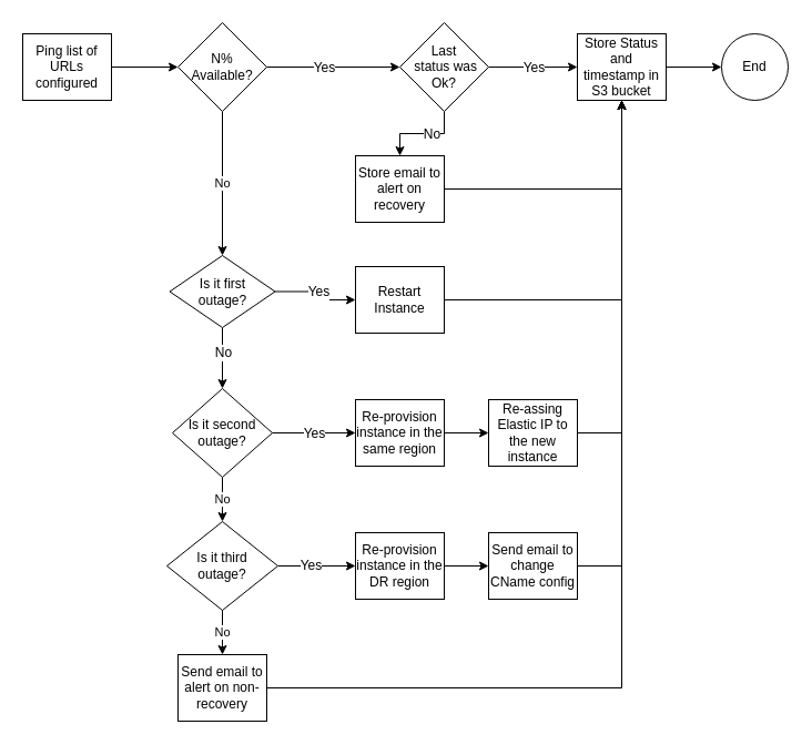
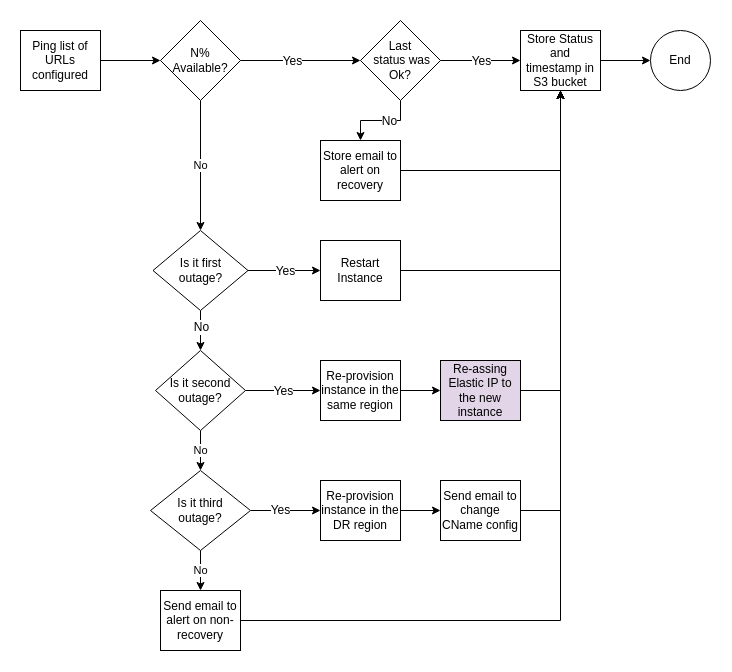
  <mxCell id="0" />
  <mxCell id="1" parent="0" />
  <mxCell id="2" value="Ping list of URLs configured" style="rounded=0;whiteSpace=wrap;html=1;fontFamily=Helvetica;fontSize=12;fontColor=#000000;align=center;" parent="1" vertex="1"><mxGeometry x="20" y="30" width="80" height="60" as="geometry" /></mxCell>
  <mxCell id="3" value="No" style="edgeStyle=none;rounded=0;orthogonalLoop=1;jettySize=auto;html=1;entryX=0.5;entryY=0;entryDx=0;entryDy=0;" parent="1" source="4" target="13" edge="1"><mxGeometry relative="1" as="geometry"><mxPoint x="200" y="220" as="targetPoint" /></mxGeometry></mxCell>
  <mxCell id="4" value="N%&lt;br&gt;Available?" style="rhombus;whiteSpace=wrap;html=1;fontFamily=Helvetica;fontSize=12;fontColor=#000000;align=center;" parent="1" vertex="1"><mxGeometry x="160" y="20" width="80" height="80" as="geometry" /></mxCell>
  <mxCell id="5" value="Store Status and timestamp in S3 bucket" style="rounded=0;whiteSpace=wrap;html=1;fontFamily=Helvetica;fontSize=12;fontColor=#000000;align=center;" parent="1" vertex="1"><mxGeometry x="520" y="30" width="80" height="60" as="geometry" /></mxCell>
  <mxCell id="6" value="End" style="ellipse;whiteSpace=wrap;html=1;" parent="1" vertex="1"><mxGeometry x="650" y="30" width="60" height="60" as="geometry" /></mxCell>
  <mxCell id="7" style="edgeStyle=orthogonalEdgeStyle;rounded=0;orthogonalLoop=1;jettySize=auto;html=1;" parent="1" source="2" target="4" edge="1"><mxGeometry relative="1" as="geometry" /></mxCell>
  <mxCell id="8" style="edgeStyle=orthogonalEdgeStyle;rounded=0;orthogonalLoop=1;jettySize=auto;html=1;endArrow=classic;endFill=1;" parent="1" source="4" target="37" edge="1"><mxGeometry relative="1" as="geometry" /></mxCell>
  <mxCell id="9" value="Yes" style="text;html=1;align=center;verticalAlign=middle;resizable=0;points=[];labelBackgroundColor=#ffffff;" parent="8" vertex="1" connectable="0"><mxGeometry x="-0.379" y="3" relative="1" as="geometry"><mxPoint x="14" y="3" as="offset" /></mxGeometry></mxCell>
  <mxCell id="10" value="" style="rounded=0;orthogonalLoop=1;jettySize=auto;html=1;endArrow=classic;endFill=1;" parent="1" source="5" target="6" edge="1"><mxGeometry relative="1" as="geometry" /></mxCell>
  <mxCell id="11" style="edgeStyle=none;rounded=0;orthogonalLoop=1;jettySize=auto;html=1;entryX=0.5;entryY=0;entryDx=0;entryDy=0;" parent="1" source="13" target="19" edge="1"><mxGeometry relative="1" as="geometry" /></mxCell>
  <mxCell id="12" value="No" style="text;html=1;align=center;verticalAlign=middle;resizable=0;points=[];labelBackgroundColor=#ffffff;" parent="11" vertex="1" connectable="0"><mxGeometry x="-0.2" relative="1" as="geometry"><mxPoint as="offset" /></mxGeometry></mxCell>
- <mxCell id="13" value="Is it first&lt;br&gt;outage?" style="rhombus;whiteSpace=wrap;html=1;fontFamily=Helvetica;fontSize=12;fontColor=#000000;align=center;" parent="1" vertex="1"><mxGeometry x="152.5" y="230" width="95" height="65" as="geometry" /></mxCell>
+ <mxCell id="13" value="Is it first&lt;br&gt;outage?" style="rhombus;whiteSpace=wrap;html=1;fontFamily=Helvetica;fontSize=12;fontColor=#000000;align=center;" parent="1" vertex="1"><mxGeometry x="152.5" y="230" width="95" height="80" as="geometry" /></mxCell>
  <mxCell id="14" style="edgeStyle=orthogonalEdgeStyle;rounded=0;orthogonalLoop=1;jettySize=auto;html=1;endArrow=classic;endFill=1;exitX=1;exitY=0.5;exitDx=0;exitDy=0;entryX=0;entryY=0.5;entryDx=0;entryDy=0;" parent="1" source="13" target="17" edge="1"><mxGeometry relative="1" as="geometry"><mxPoint x="265" y="120" as="sourcePoint" /><mxPoint x="325" y="280" as="targetPoint" /></mxGeometry></mxCell>
  <mxCell id="15" value="Yes" style="text;html=1;align=center;verticalAlign=middle;resizable=0;points=[];labelBackgroundColor=#ffffff;" parent="14" vertex="1" connectable="0"><mxGeometry x="-0.379" y="3" relative="1" as="geometry"><mxPoint x="14" y="3" as="offset" /></mxGeometry></mxCell>
  <mxCell id="16" style="edgeStyle=orthogonalEdgeStyle;rounded=0;orthogonalLoop=1;jettySize=auto;html=1;" parent="1" source="17" target="5" edge="1"><mxGeometry relative="1" as="geometry"><mxPoint x="440" y="400" as="targetPoint" /></mxGeometry></mxCell>
  <mxCell id="17" value="Restart Instance" style="rounded=0;whiteSpace=wrap;html=1;fontFamily=Helvetica;fontSize=12;fontColor=#000000;align=center;" parent="1" vertex="1"><mxGeometry x="320" y="240" width="80" height="60" as="geometry" /></mxCell>
  <mxCell id="18" value="No" style="edgeStyle=none;rounded=0;orthogonalLoop=1;jettySize=auto;html=1;" parent="1" source="19" target="28" edge="1"><mxGeometry relative="1" as="geometry" /></mxCell>
  <mxCell id="19" value="Is it second&lt;br&gt;outage?" style="rhombus;whiteSpace=wrap;html=1;fontFamily=Helvetica;fontSize=12;fontColor=#000000;align=center;" parent="1" vertex="1"><mxGeometry x="155" y="350" width="90" height="80" as="geometry" /></mxCell>
  <mxCell id="20" style="edgeStyle=none;rounded=0;orthogonalLoop=1;jettySize=auto;html=1;entryX=0;entryY=0.5;entryDx=0;entryDy=0;" parent="1" source="21" target="25" edge="1"><mxGeometry relative="1" as="geometry" /></mxCell>
  <mxCell id="21" value="Re-provision instance in the same region" style="rounded=0;whiteSpace=wrap;html=1;fontFamily=Helvetica;fontSize=12;fontColor=#000000;align=center;" parent="1" vertex="1"><mxGeometry x="320" y="360" width="80" height="60" as="geometry" /></mxCell>
  <mxCell id="22" style="edgeStyle=orthogonalEdgeStyle;rounded=0;orthogonalLoop=1;jettySize=auto;html=1;endArrow=classic;endFill=1;" parent="1" source="19" target="21" edge="1"><mxGeometry relative="1" as="geometry"><mxPoint x="265" y="290" as="sourcePoint" /><mxPoint x="335" y="290" as="targetPoint" /></mxGeometry></mxCell>
  <mxCell id="23" value="Yes" style="text;html=1;align=center;verticalAlign=middle;resizable=0;points=[];labelBackgroundColor=#ffffff;" parent="22" vertex="1" connectable="0"><mxGeometry x="-0.379" y="3" relative="1" as="geometry"><mxPoint x="14" y="3" as="offset" /></mxGeometry></mxCell>
  <mxCell id="24" style="edgeStyle=orthogonalEdgeStyle;rounded=0;orthogonalLoop=1;jettySize=auto;html=1;" parent="1" source="25" target="5" edge="1"><mxGeometry relative="1" as="geometry"><mxPoint x="560" y="520" as="targetPoint" /><Array as="points"><mxPoint x="560" y="390" /></Array></mxGeometry></mxCell>
- <mxCell id="25" value="Re-assing Elastic IP to the new instance" style="rounded=0;whiteSpace=wrap;html=1;fontFamily=Helvetica;fontSize=12;fontColor=#000000;align=center;" parent="1" vertex="1"><mxGeometry x="440" y="360" width="80" height="60" as="geometry" /></mxCell>
+ <mxCell id="25" value="Re-assing Elastic IP to the new instance" style="rounded=0;whiteSpace=wrap;html=1;fontFamily=Helvetica;fontSize=12;fontColor=#000000;align=center;fillColor=#e1d5e7;" parent="1" vertex="1"><mxGeometry x="440" y="360" width="80" height="60" as="geometry" /></mxCell>
  <mxCell id="26" style="edgeStyle=none;rounded=0;orthogonalLoop=1;jettySize=auto;html=1;entryX=0;entryY=0.5;entryDx=0;entryDy=0;" parent="1" source="28" target="30" edge="1"><mxGeometry relative="1" as="geometry" /></mxCell>
  <mxCell id="27" value="Yes" style="text;html=1;align=center;verticalAlign=middle;resizable=0;points=[];labelBackgroundColor=#ffffff;" parent="26" vertex="1" connectable="0"><mxGeometry x="-0.171" y="1" relative="1" as="geometry"><mxPoint as="offset" /></mxGeometry></mxCell>
  <mxCell id="28" value="Is it third&lt;br&gt;outage?" style="rhombus;whiteSpace=wrap;html=1;fontFamily=Helvetica;fontSize=12;fontColor=#000000;align=center;" parent="1" vertex="1"><mxGeometry x="150" y="470" width="100" height="80" as="geometry" /></mxCell>
  <mxCell id="29" style="edgeStyle=none;rounded=0;orthogonalLoop=1;jettySize=auto;html=1;entryX=0;entryY=0.5;entryDx=0;entryDy=0;" parent="1" source="30" target="32" edge="1"><mxGeometry relative="1" as="geometry" /></mxCell>
  <mxCell id="30" value="Re-provision instance in the DR region" style="rounded=0;whiteSpace=wrap;html=1;fontFamily=Helvetica;fontSize=12;fontColor=#000000;align=center;" parent="1" vertex="1"><mxGeometry x="320" y="480" width="80" height="60" as="geometry" /></mxCell>
  <mxCell id="31" style="edgeStyle=orthogonalEdgeStyle;rounded=0;orthogonalLoop=1;jettySize=auto;html=1;" parent="1" source="32" target="5" edge="1"><mxGeometry relative="1" as="geometry"><mxPoint x="560" y="640" as="targetPoint" /><Array as="points"><mxPoint x="560" y="510" /></Array></mxGeometry></mxCell>
  <mxCell id="32" value="Send email to change CName config" style="rounded=0;whiteSpace=wrap;html=1;fontFamily=Helvetica;fontSize=12;fontColor=#000000;align=center;" parent="1" vertex="1"><mxGeometry x="440" y="480" width="80" height="60" as="geometry" /></mxCell>
  <mxCell id="33" value="No" style="edgeStyle=none;rounded=0;orthogonalLoop=1;jettySize=auto;html=1;entryX=0.5;entryY=0;entryDx=0;entryDy=0;" parent="1" source="28" target="34" edge="1"><mxGeometry relative="1" as="geometry"><mxPoint x="210" y="490" as="sourcePoint" /><mxPoint x="200" y="670" as="targetPoint" /></mxGeometry></mxCell>
  <mxCell id="34" value="Send email to alert on non-recovery" style="rounded=0;whiteSpace=wrap;html=1;fontFamily=Helvetica;fontSize=12;fontColor=#000000;align=center;" parent="1" vertex="1"><mxGeometry x="160" y="590" width="80" height="60" as="geometry" /></mxCell>
  <mxCell id="35" value="" style="edgeStyle=orthogonalEdgeStyle;rounded=0;orthogonalLoop=1;jettySize=auto;html=1;" parent="1" source="37" target="41" edge="1"><mxGeometry relative="1" as="geometry"><mxPoint x="360" y="130" as="targetPoint" /></mxGeometry></mxCell>
  <mxCell id="36" value="No" style="text;html=1;align=center;verticalAlign=middle;resizable=0;points=[];labelBackgroundColor=#ffffff;" parent="35" vertex="1" connectable="0"><mxGeometry x="-0.2" relative="1" as="geometry"><mxPoint as="offset" /></mxGeometry></mxCell>
  <mxCell id="37" value="Last &lt;br&gt;&amp;nbsp;status was&lt;br&gt;Ok?" style="rhombus;whiteSpace=wrap;html=1;fontFamily=Helvetica;fontSize=12;fontColor=#000000;align=center;" parent="1" vertex="1"><mxGeometry x="360" y="20" width="80" height="80" as="geometry" /></mxCell>
  <mxCell id="38" style="edgeStyle=orthogonalEdgeStyle;rounded=0;orthogonalLoop=1;jettySize=auto;html=1;endArrow=classic;endFill=1;exitX=1;exitY=0.5;exitDx=0;exitDy=0;entryX=0;entryY=0.5;entryDx=0;entryDy=0;" parent="1" source="37" target="5" edge="1"><mxGeometry relative="1" as="geometry"><mxPoint x="250" y="70" as="sourcePoint" /><mxPoint x="440" y="60" as="targetPoint" /></mxGeometry></mxCell>
  <mxCell id="39" value="Yes" style="text;html=1;align=center;verticalAlign=middle;resizable=0;points=[];labelBackgroundColor=#ffffff;" parent="38" vertex="1" connectable="0"><mxGeometry relative="1" as="geometry"><mxPoint as="offset" /></mxGeometry></mxCell>
  <mxCell id="40" style="edgeStyle=orthogonalEdgeStyle;rounded=0;orthogonalLoop=1;jettySize=auto;html=1;" parent="1" source="41" target="5" edge="1"><mxGeometry relative="1" as="geometry" /></mxCell>
  <mxCell id="41" value="Store email to alert on recovery" style="rounded=0;whiteSpace=wrap;html=1;fontFamily=Helvetica;fontSize=12;fontColor=#000000;align=center;" parent="1" vertex="1"><mxGeometry x="320" y="140" width="80" height="60" as="geometry" /></mxCell>
  <mxCell id="42" style="edgeStyle=orthogonalEdgeStyle;rounded=0;orthogonalLoop=1;jettySize=auto;html=1;" parent="1" source="34" target="5" edge="1"><mxGeometry relative="1" as="geometry"><mxPoint x="530" y="650" as="sourcePoint" /><mxPoint x="570" y="100" as="targetPoint" /><Array as="points"><mxPoint x="560" y="620" /></Array></mxGeometry></mxCell>
